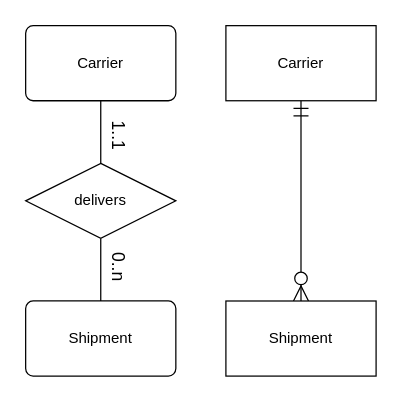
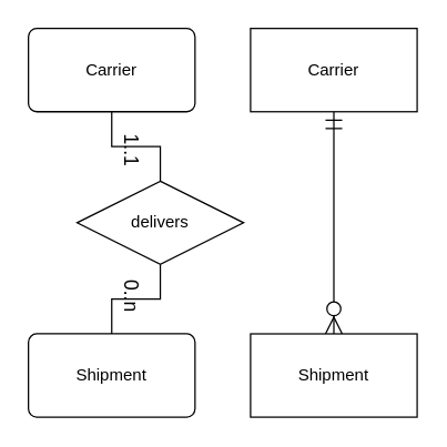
  <mxCell id="0" />
  <mxCell id="1" parent="0" />
  <mxCell id="2" style="edgeStyle=orthogonalEdgeStyle;rounded=0;orthogonalLoop=1;jettySize=auto;html=1;endArrow=none;endFill=0;" parent="1" source="3" target="4" edge="1"><mxGeometry relative="1" as="geometry" /></mxCell>
- <mxCell id="3" value="delivers" style="shape=rhombus;perimeter=rhombusPerimeter;whiteSpace=wrap;html=1;align=center;" parent="1" vertex="1"><mxGeometry x="20" y="130" width="120" height="60" as="geometry" /></mxCell>
+ <mxCell id="3" value="delivers" style="shape=rhombus;perimeter=rhombusPerimeter;whiteSpace=wrap;html=1;align=center;" parent="1" vertex="1"><mxGeometry x="55" y="130" width="120" height="60" as="geometry" /></mxCell>
  <mxCell id="4" value="Shipment" style="rounded=1;arcSize=10;whiteSpace=wrap;html=1;align=center;" parent="1" vertex="1"><mxGeometry x="20" y="240" width="120" height="60" as="geometry" /></mxCell>
  <mxCell id="5" style="edgeStyle=orthogonalEdgeStyle;rounded=0;orthogonalLoop=1;jettySize=auto;html=1;endArrow=none;endFill=0;" parent="1" source="6" target="3" edge="1"><mxGeometry relative="1" as="geometry" /></mxCell>
  <mxCell id="6" value="Carrier" style="rounded=1;arcSize=10;whiteSpace=wrap;html=1;align=center;" parent="1" vertex="1"><mxGeometry x="20" y="20" width="120" height="60" as="geometry" /></mxCell>
  <mxCell id="7" value="&lt;font style=&quot;font-size: 14px&quot;&gt;0..n&lt;/font&gt;" style="text;html=1;strokeColor=none;fillColor=none;align=center;verticalAlign=middle;whiteSpace=wrap;rounded=0;rotation=90;" vertex="1" parent="1"><mxGeometry x="77.5" y="202.5" width="35" height="20" as="geometry" /></mxCell>
  <mxCell id="8" value="&lt;font style=&quot;font-size: 14px&quot;&gt;1..1&lt;/font&gt;" style="text;html=1;strokeColor=none;fillColor=none;align=center;verticalAlign=middle;whiteSpace=wrap;rounded=0;rotation=90;" vertex="1" parent="1"><mxGeometry x="77.5" y="97.5" width="35" height="20" as="geometry" /></mxCell>
  <mxCell id="9" style="edgeStyle=orthogonalEdgeStyle;rounded=0;orthogonalLoop=1;jettySize=auto;html=1;entryX=0.5;entryY=0;entryDx=0;entryDy=0;startArrow=ERmandOne;startFill=0;endArrow=ERzeroToMany;endFill=1;endSize=10;startSize=10;" edge="1" parent="1" source="10" target="11"><mxGeometry relative="1" as="geometry" /></mxCell>
  <mxCell id="10" value="Carrier" style="whiteSpace=wrap;html=1;align=center;" vertex="1" parent="1"><mxGeometry x="180" y="20" width="120" height="60" as="geometry" /></mxCell>
  <mxCell id="11" value="Shipment" style="whiteSpace=wrap;html=1;align=center;" vertex="1" parent="1"><mxGeometry x="180" y="240" width="120" height="60" as="geometry" /></mxCell>
